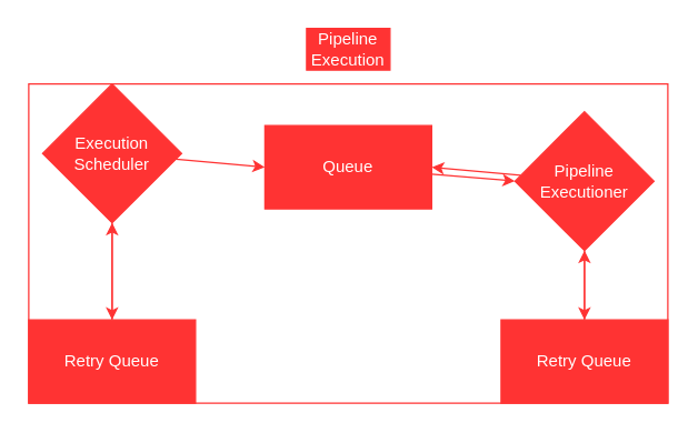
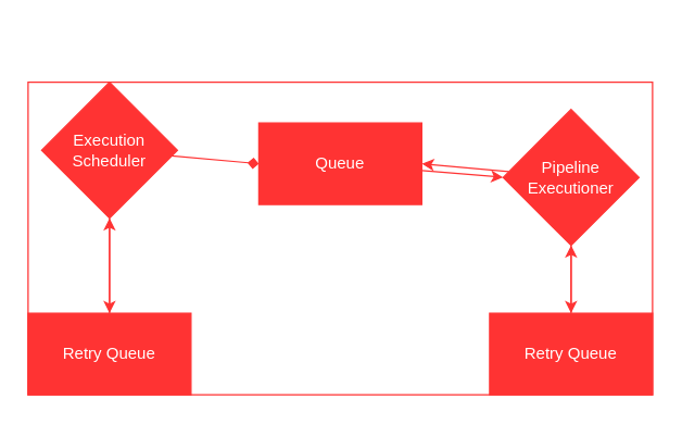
  <mxCell id="0" />
  <mxCell id="1" parent="0" />
  <mxCell id="2" value="" style="group;strokeColor=#FF3333;labelBackgroundColor=none;fontColor=#FFFFFF;" vertex="1" connectable="0" parent="1"><mxGeometry x="20" y="60" width="460" height="230" as="geometry" /></mxCell>
  <mxCell id="3" value="Execution Scheduler" style="rhombus;whiteSpace=wrap;html=1;fillColor=#FF3333;strokeColor=#FF3333;labelBackgroundColor=none;fontColor=#FFFFFF;" vertex="1" parent="2"><mxGeometry x="10" width="100" height="100" as="geometry" /></mxCell>
  <mxCell id="4" value="Queue" style="rounded=0;whiteSpace=wrap;html=1;fillColor=#FF3333;strokeColor=#FF3333;labelBackgroundColor=none;fontColor=#FFFFFF;" vertex="1" parent="2"><mxGeometry x="170" y="30" width="120" height="60" as="geometry" /></mxCell>
- <mxCell id="5" style="edgeStyle=none;html=1;entryX=0;entryY=0.5;entryDx=0;entryDy=0;strokeColor=#FF3333;labelBackgroundColor=none;fontColor=#FFFFFF;" edge="1" parent="2" source="3" target="4"><mxGeometry relative="1" as="geometry" /></mxCell>
+ <mxCell id="5" style="edgeStyle=none;html=1;entryX=0;entryY=0.5;entryDx=0;entryDy=0;strokeColor=#FF3333;labelBackgroundColor=none;fontColor=#FFFFFF;endArrow=diamond;" edge="1" parent="2" source="3" target="4"><mxGeometry relative="1" as="geometry" /></mxCell>
  <mxCell id="6" style="edgeStyle=none;html=1;entryX=1;entryY=0.5;entryDx=0;entryDy=0;strokeColor=#FF3333;labelBackgroundColor=none;fontColor=#FFFFFF;" edge="1" parent="2" source="7" target="4"><mxGeometry relative="1" as="geometry" /></mxCell>
  <mxCell id="7" value="Pipeline Executioner" style="rhombus;whiteSpace=wrap;html=1;fillColor=#FF3333;strokeColor=#FF3333;labelBackgroundColor=none;fontColor=#FFFFFF;" vertex="1" parent="2"><mxGeometry x="350" y="20" width="100" height="100" as="geometry" /></mxCell>
  <mxCell id="8" style="edgeStyle=none;html=1;entryX=0;entryY=0.5;entryDx=0;entryDy=0;strokeColor=#FF3333;labelBackgroundColor=none;fontColor=#FFFFFF;" edge="1" parent="2" source="4" target="7"><mxGeometry relative="1" as="geometry" /></mxCell>
  <mxCell id="9" style="edgeStyle=none;html=1;entryX=0.5;entryY=1;entryDx=0;entryDy=0;strokeColor=#FF3333;labelBackgroundColor=none;fontColor=#FFFFFF;" edge="1" parent="2" source="10" target="3"><mxGeometry relative="1" as="geometry" /></mxCell>
  <mxCell id="10" value="Retry Queue" style="rounded=0;whiteSpace=wrap;html=1;fillColor=#FF3333;strokeColor=#FF3333;labelBackgroundColor=none;fontColor=#FFFFFF;" vertex="1" parent="2"><mxGeometry y="170" width="120" height="60" as="geometry" /></mxCell>
  <mxCell id="11" style="edgeStyle=none;html=1;entryX=0.5;entryY=0;entryDx=0;entryDy=0;strokeColor=#FF3333;labelBackgroundColor=none;fontColor=#FFFFFF;" edge="1" parent="2" source="3" target="10"><mxGeometry relative="1" as="geometry" /></mxCell>
  <mxCell id="12" style="edgeStyle=none;html=1;entryX=0.5;entryY=1;entryDx=0;entryDy=0;strokeColor=#FF3333;labelBackgroundColor=none;fontColor=#FFFFFF;" edge="1" parent="2" source="13" target="7"><mxGeometry relative="1" as="geometry" /></mxCell>
  <mxCell id="13" value="Retry Queue" style="rounded=0;whiteSpace=wrap;html=1;fillColor=#FF3333;strokeColor=#FF3333;labelBackgroundColor=none;fontColor=#FFFFFF;" vertex="1" parent="2"><mxGeometry x="340" y="170" width="120" height="60" as="geometry" /></mxCell>
  <mxCell id="14" style="edgeStyle=none;html=1;entryX=0.5;entryY=0;entryDx=0;entryDy=0;strokeColor=#FF3333;labelBackgroundColor=none;fontColor=#FFFFFF;" edge="1" parent="2" source="7" target="13"><mxGeometry relative="1" as="geometry" /></mxCell>
- <mxCell id="15" value="Pipeline Execution" style="text;html=1;strokeColor=#FF3333;fillColor=#FF3333;align=center;verticalAlign=middle;whiteSpace=wrap;rounded=0;labelBackgroundColor=none;fontColor=#FFFFFF;" vertex="1" parent="1"><mxGeometry x="220" y="20" width="60" height="30" as="geometry" /></mxCell>
